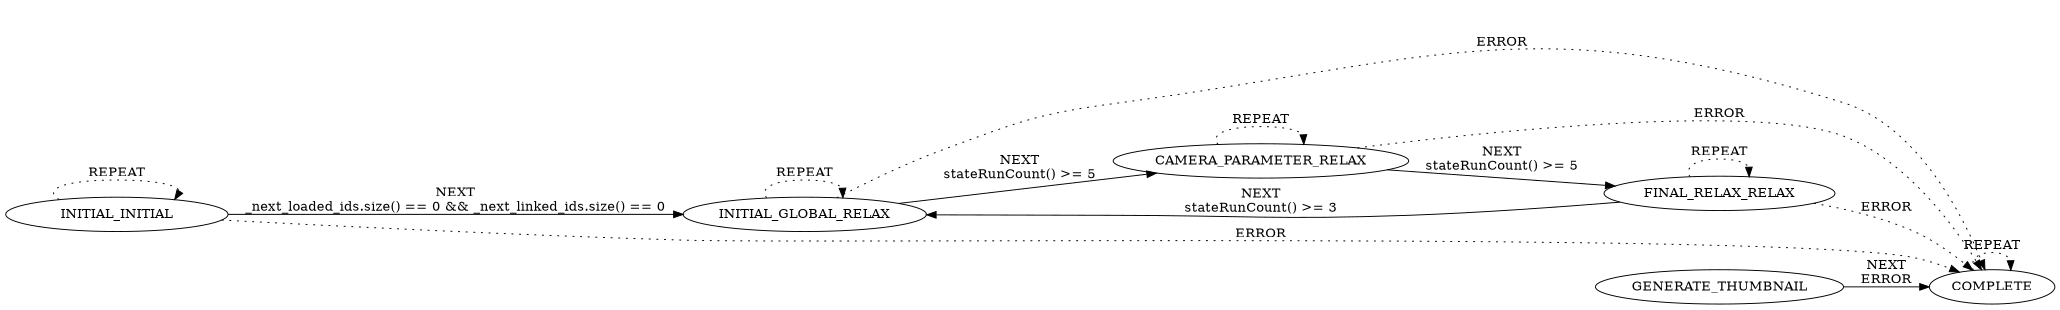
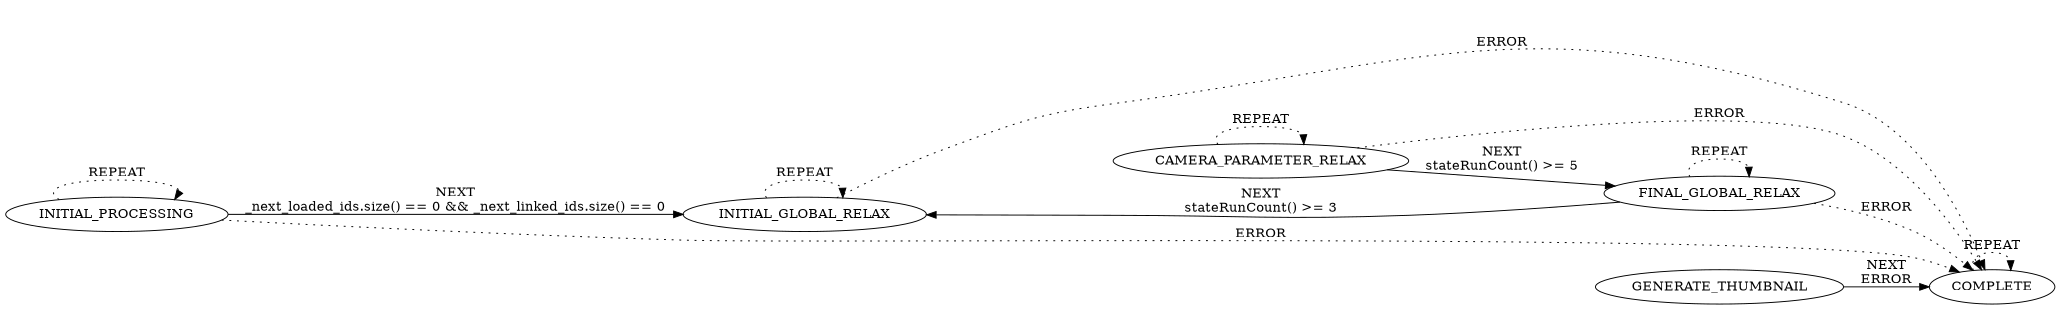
  digraph {
    rankdir=LR
    edge [style=dotted weight=0.1]
-   INITIAL_PROCESSING [label=INITIAL_INITIAL]
+   INITIAL_PROCESSING
    INITIAL_GLOBAL_RELAX
    COMPLETE
    CAMERA_PARAMETER_RELAX
-   FINAL_GLOBAL_RELAX [label=FINAL_RELAX_RELAX]
+   FINAL_GLOBAL_RELAX
    GENERATE_THUMBNAIL
    INITIAL_PROCESSING -> INITIAL_PROCESSING [label=REPEAT]
    INITIAL_PROCESSING -> INITIAL_GLOBAL_RELAX [label="NEXT\n_next_loaded_ids.size() == 0 && _next_linked_ids.size() == 0" style=solid weight=1]
    INITIAL_PROCESSING -> COMPLETE [label=ERROR]
    INITIAL_GLOBAL_RELAX -> INITIAL_GLOBAL_RELAX [label=REPEAT]
    INITIAL_GLOBAL_RELAX -> COMPLETE [label=ERROR]
-   INITIAL_GLOBAL_RELAX -> CAMERA_PARAMETER_RELAX [label="NEXT\nstateRunCount() >= 5" style=solid weight=1]
    COMPLETE -> COMPLETE [label=REPEAT]
    CAMERA_PARAMETER_RELAX -> COMPLETE [label=ERROR]
    CAMERA_PARAMETER_RELAX -> CAMERA_PARAMETER_RELAX [label=REPEAT]
    CAMERA_PARAMETER_RELAX -> FINAL_GLOBAL_RELAX [label="NEXT\nstateRunCount() >= 5" style=solid weight=1]
    FINAL_GLOBAL_RELAX -> INITIAL_GLOBAL_RELAX [label="NEXT\nstateRunCount() >= 3" style=solid weight=1]
    FINAL_GLOBAL_RELAX -> COMPLETE [label=ERROR]
    FINAL_GLOBAL_RELAX -> FINAL_GLOBAL_RELAX [label=REPEAT]
    GENERATE_THUMBNAIL -> COMPLETE [label="NEXT\nERROR" style=solid weight=1]
  }
